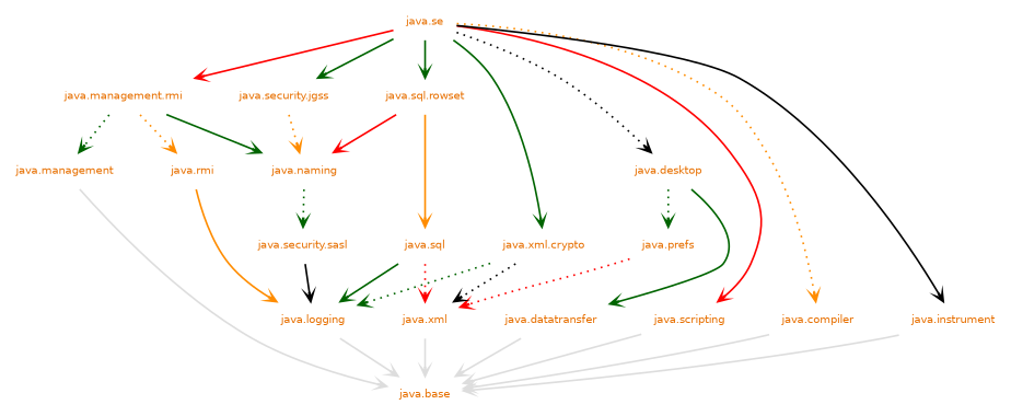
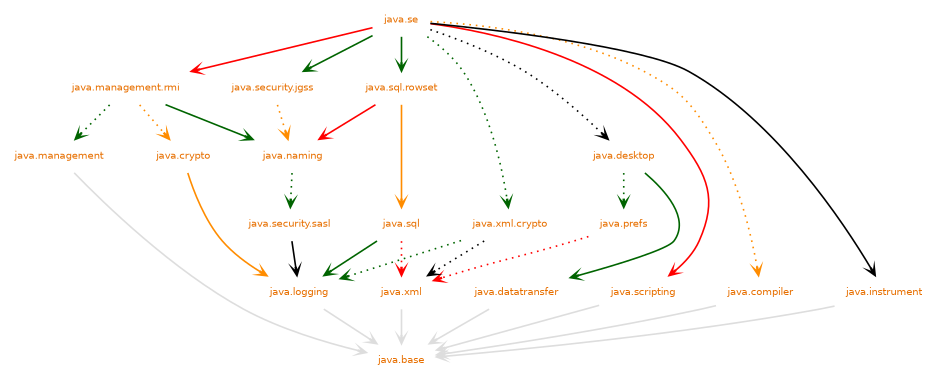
  digraph {
    nodesep=.5
    pencolor=transparent
    ranksep=0.600000
    node [fontcolor="#e76f00" fontname=DejaVuSans fontsize=12 group=java margin=".2,.2" shape=plaintext]
    edge [arrowhead=open arrowsize=1 color=darkgreen penwidth=2 weight=10 style=solid]
    "java.logging"
    "java.scripting"
    "java.xml"
    "java.sql"
    "java.compiler"
    "java.instrument"
    "java.desktop"
    "java.management"
    "java.base"
    "java.datatransfer"
    "java.management.rmi"
    "java.naming"
    "java.prefs"
-   "java.rmi"
+   "java.rmi" [label="java.crypto"]
    "java.se"
    "java.security.jgss"
    "java.security.sasl"
    "java.sql.rowset"
    "java.xml.crypto"
    subgraph sub_1 {
      rank=same
      "java.logging"
      "java.scripting"
      "java.xml"
    }
    subgraph sub_2 {
      rank=same
      "java.sql"
    }
    subgraph sub_3 {
      rank=same
      "java.compiler"
      "java.instrument"
    }
    subgraph sub_4 {
      rank=same
      "java.desktop"
      "java.management"
    }
    subgraph sub_5 {
      "java.logging"
      "java.scripting"
      "java.xml"
      "java.sql"
      "java.compiler"
      "java.instrument"
      "java.desktop"
      "java.management"
      "java.base"
      "java.datatransfer"
      "java.management.rmi"
      "java.naming"
      "java.prefs"
      "java.rmi"
      "java.se"
      "java.security.jgss"
      "java.security.sasl"
      "java.sql.rowset"
      "java.xml.crypto"
    }
    subgraph sub_6 {
    }
    "java.logging" -> "java.base" [color="#dddddd" style=""]
    "java.scripting" -> "java.base" [color="#dddddd" style=""]
    "java.xml" -> "java.base" [color="#dddddd" weight=10000 style=""]
    "java.sql" -> "java.logging"
    "java.sql" -> "java.xml" [color=red style=dotted weight=10000]
    "java.compiler" -> "java.base" [color="#dddddd" style=""]
    "java.instrument" -> "java.base" [color="#dddddd" style=""]
    "java.desktop" -> "java.datatransfer"
    "java.desktop" -> "java.prefs" [style=dotted]
    "java.management" -> "java.base" [color="#dddddd" style=""]
    "java.datatransfer" -> "java.base" [color="#dddddd" style=""]
    "java.management.rmi" -> "java.management" [style=dotted]
    "java.management.rmi" -> "java.naming"
    "java.management.rmi" -> "java.rmi" [color=darkorange style=dotted]
    "java.naming" -> "java.security.sasl" [style=dotted]
    "java.prefs" -> "java.xml" [color=red style=dotted]
    "java.rmi" -> "java.logging" [color=darkorange]
    "java.se" -> "java.scripting" [color=red]
    "java.se" -> "java.compiler" [color=darkorange style=dotted]
    "java.se" -> "java.instrument" [color=black]
    "java.se" -> "java.desktop" [color=black style=dotted]
    "java.se" -> "java.management.rmi" [color=red]
    "java.se" -> "java.security.jgss"
    "java.se" -> "java.sql.rowset" [weight=10000]
-   "java.se" -> "java.xml.crypto"
+   "java.se" -> "java.xml.crypto" [style=dotted]
    "java.security.jgss" -> "java.naming" [color=darkorange style=dotted]
    "java.security.sasl" -> "java.logging" [color=black]
    "java.sql.rowset" -> "java.sql" [color=darkorange weight=10000]
    "java.sql.rowset" -> "java.naming" [color=red]
    "java.xml.crypto" -> "java.logging" [style=dotted]
    "java.xml.crypto" -> "java.xml" [color=black style=dotted]
  }
